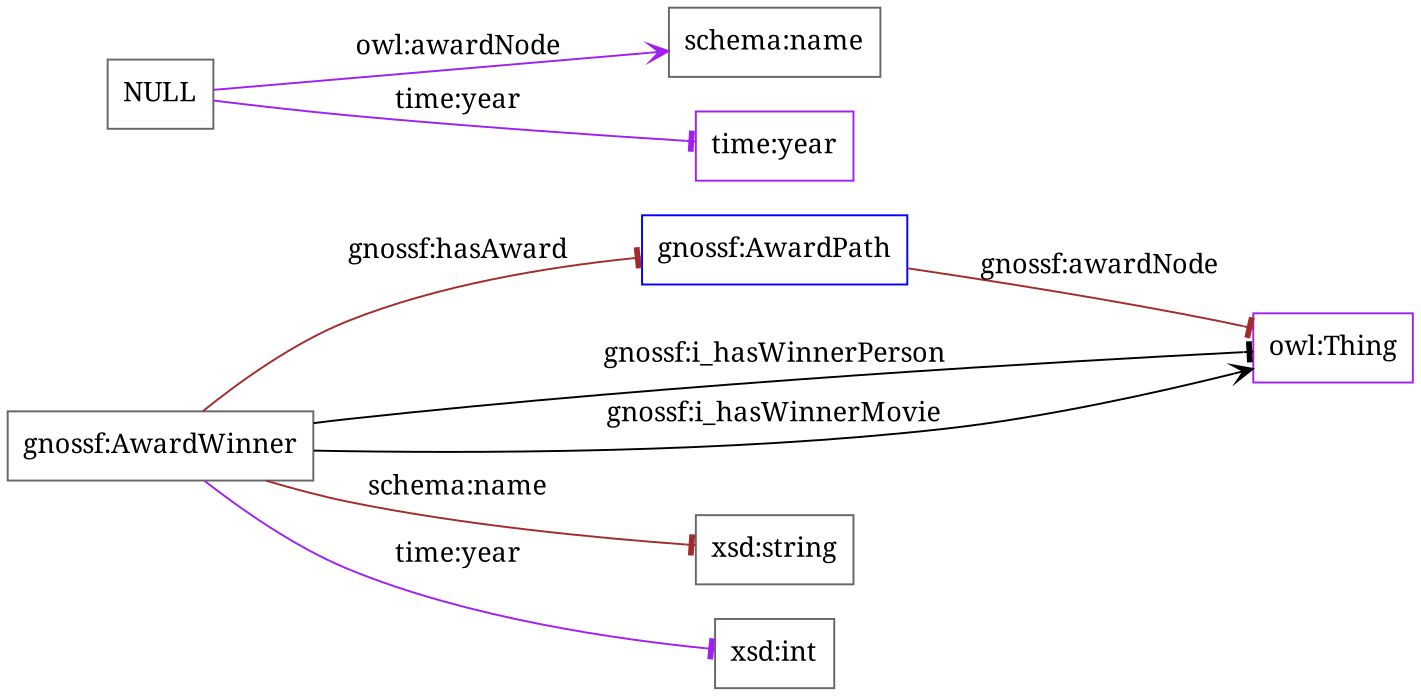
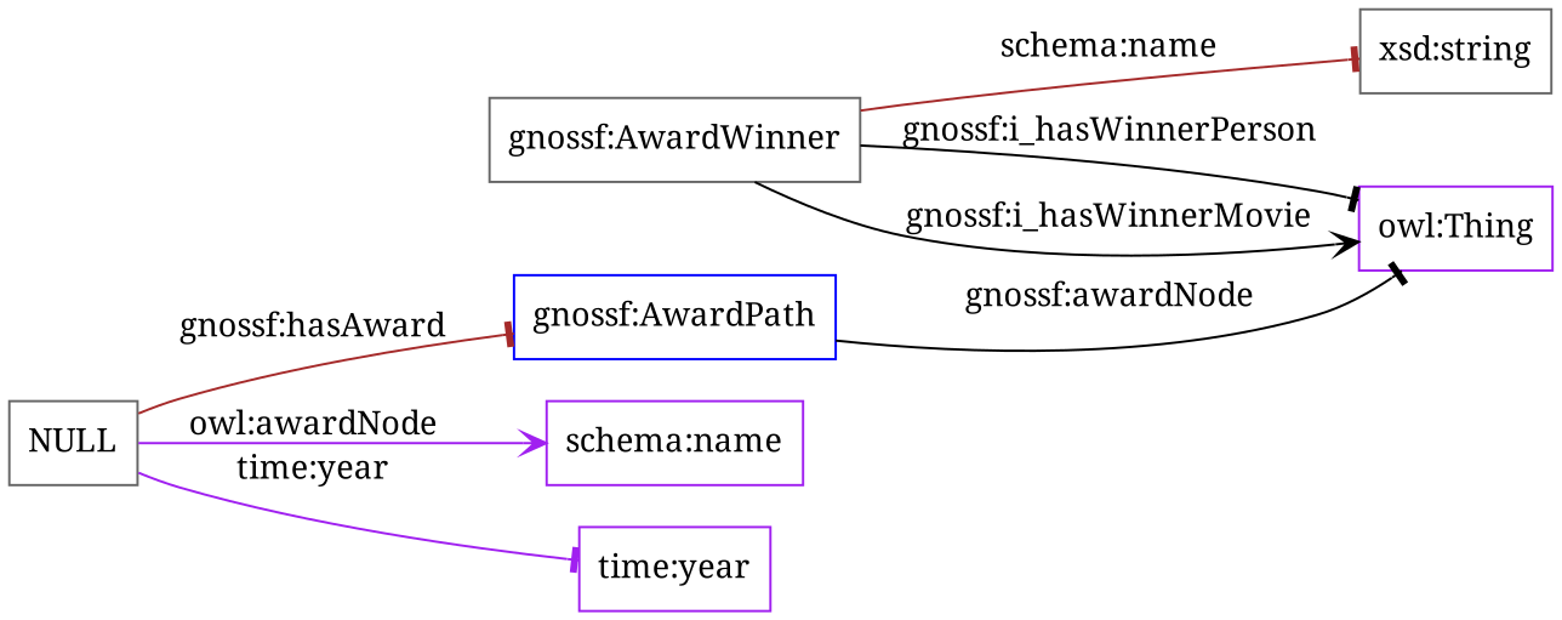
  digraph {
    fontname="Noto Serif"
    rankdir=LR
    node [color=gray40 fontname="Noto Serif" shape=rectangle]
    edge [arrowhead=tee color=black fontname="Noto Serif"]
    "gnossf:AwardPath" [color=blue]
    "gnossf:AwardWinner"
    "owl:Thing" [color=purple]
    "xsd:string"
-   "xsd:int"
    NULL
-   "schema:name"
+   "schema:name" [color=purple]
    "time:year" [color=purple]
-   "gnossf:AwardPath" -> "owl:Thing" [color=brown label="gnossf:awardNode"]
-   "gnossf:AwardWinner" -> "gnossf:AwardPath" [color=brown label="gnossf:hasAward"]
+   "gnossf:AwardPath" -> "owl:Thing" [label="gnossf:awardNode"]
+   NULL -> "gnossf:AwardPath" [color=brown label="gnossf:hasAward"]
    "gnossf:AwardWinner" -> "owl:Thing" [label="gnossf:i_hasWinnerPerson"]
    "gnossf:AwardWinner" -> "owl:Thing" [arrowhead=vee label="gnossf:i_hasWinnerMovie"]
    "gnossf:AwardWinner" -> "xsd:string" [color=brown label="schema:name"]
-   "gnossf:AwardWinner" -> "xsd:int" [color=purple label="time:year"]
    NULL -> "schema:name" [arrowhead=vee color=purple label="owl:awardNode"]
    NULL -> "time:year" [color=purple label="time:year"]
  }
